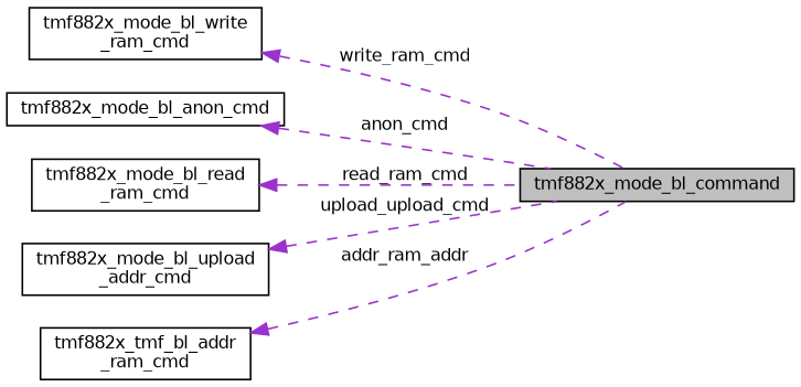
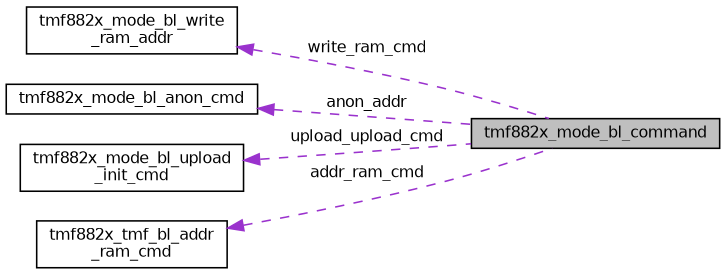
  digraph {
    rankdir=LR
    node [color=black fillcolor=white fontname=Helvetica fontsize=10 shape=record style=filled]
    edge [color=darkorchid3 dir=back fontname=Helvetica fontsize=10 labelfontname=Helvetica labelfontsize=10 style=dashed]
    n1 [fillcolor=grey75 fontcolor=black height=0.2 label=tmf882x_mode_bl_command width=0.4]
-   n2 [height=0.2 label="tmf882x_mode_bl_write\l_ram_cmd" width=0.4]
+   n2 [height=0.2 label="tmf882x_mode_bl_write\l_ram_addr" width=0.4]
    n3 [height=0.2 label=tmf882x_mode_bl_anon_cmd width=0.4]
-   n4 [height=0.2 label="tmf882x_mode_bl_read\l_ram_cmd" width=0.4]
-   n5 [height=0.2 label="tmf882x_mode_bl_upload\l_addr_cmd" width=0.4]
+   n5 [height=0.2 label="tmf882x_mode_bl_upload\l_init_cmd" width=0.4]
    n6 [height=0.2 label="tmf882x_tmf_bl_addr\l_ram_cmd" width=0.4]
    n2 -> n1 [label=" write_ram_cmd"]
-   n3 -> n1 [label=" anon_cmd"]
-   n4 -> n1 [label=" read_ram_cmd"]
+   n3 -> n1 [label=" anon_addr"]
    n5 -> n1 [label=" upload_upload_cmd"]
-   n6 -> n1 [label=" addr_ram_addr"]
+   n6 -> n1 [label=" addr_ram_cmd"]
  }
